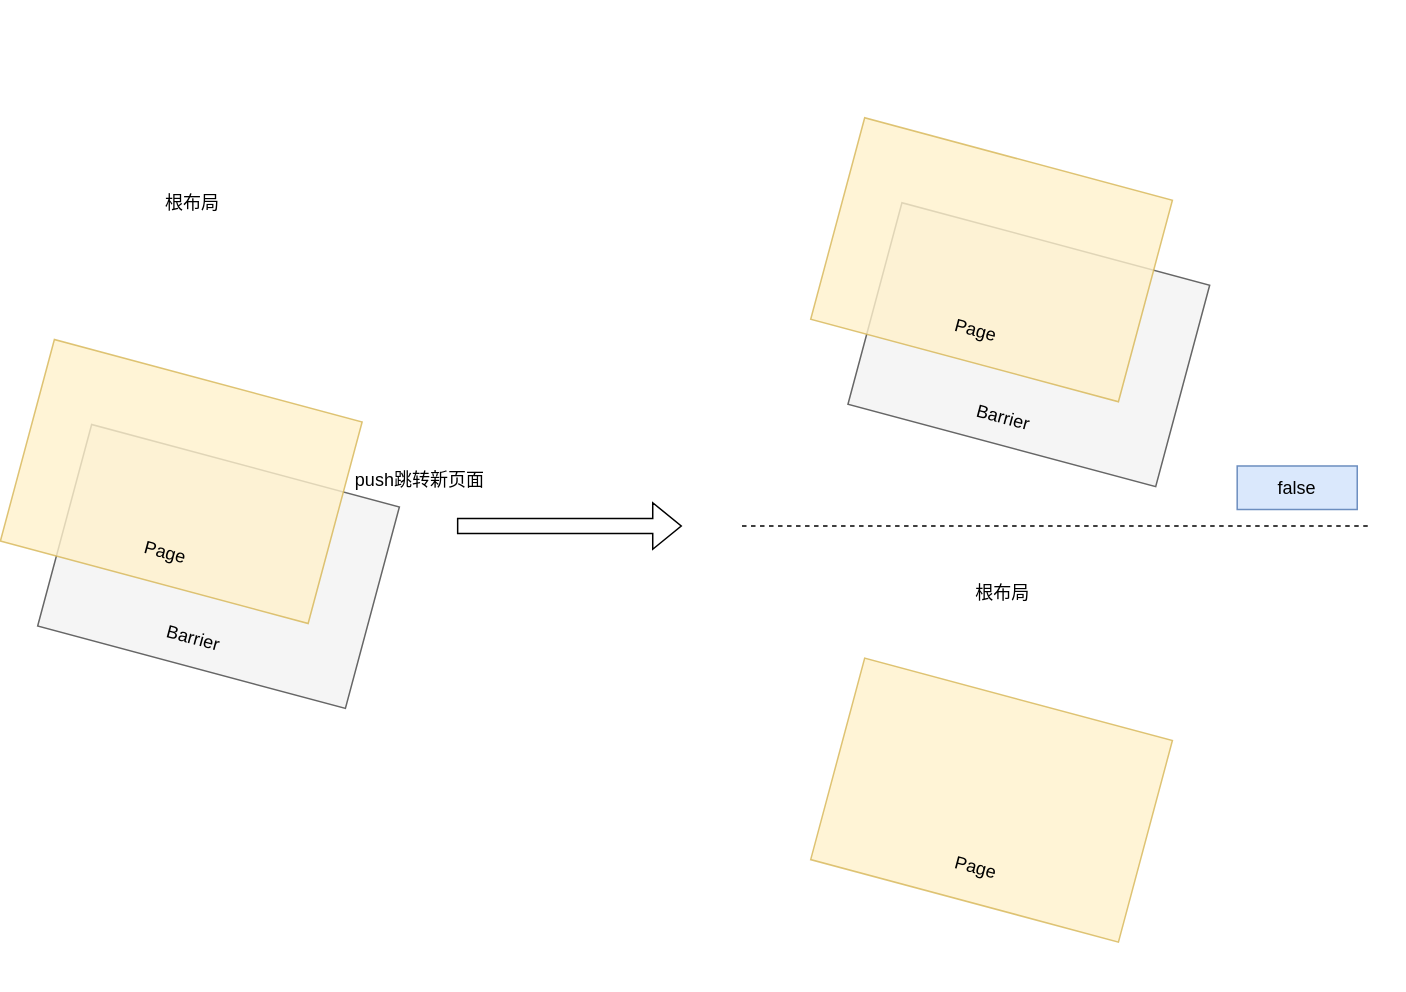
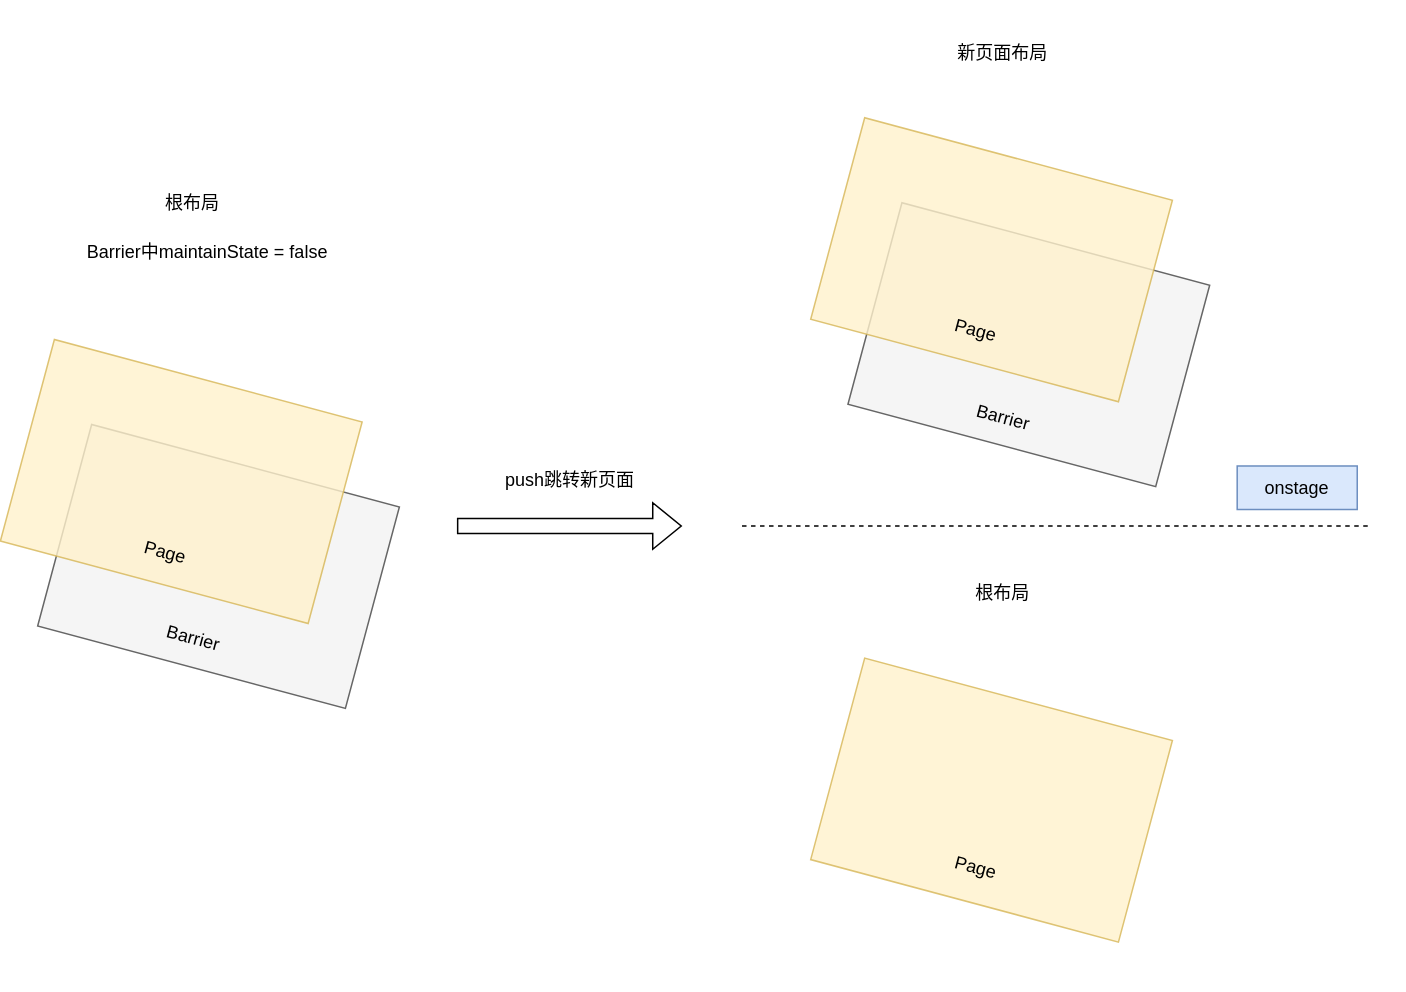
  <mxCell id="0" />
  <mxCell id="1" parent="0" />
  <mxCell id="2" value="" style="rounded=0;whiteSpace=wrap;html=1;direction=south;rotation=105;fillColor=#f5f5f5;strokeColor=#666666;fontColor=#333333;" vertex="1" parent="1"><mxGeometry x="71.622" y="270.801" width="139.013" height="212.323" as="geometry" /></mxCell>
  <mxCell id="3" value="Barrier" style="text;html=1;strokeColor=none;fillColor=none;align=center;verticalAlign=middle;whiteSpace=wrap;rounded=0;rotation=15;" vertex="1" parent="1"><mxGeometry x="71.62" y="410" width="105" height="30.75" as="geometry" /></mxCell>
  <mxCell id="4" value="" style="rounded=0;whiteSpace=wrap;html=1;direction=south;rotation=105;fillColor=#fff2cc;strokeColor=#d6b656;opacity=80;" vertex="1" parent="1"><mxGeometry x="46.798" y="214.181" width="139.013" height="212.323" as="geometry" /></mxCell>
  <mxCell id="5" value="Page" style="text;html=1;strokeColor=none;fillColor=none;align=center;verticalAlign=middle;whiteSpace=wrap;rounded=0;rotation=15;" vertex="1" parent="1"><mxGeometry x="60" y="350" width="92.42" height="35.39" as="geometry" /></mxCell>
  <mxCell id="6" value="根布局" style="text;html=1;strokeColor=none;fillColor=none;align=center;verticalAlign=middle;whiteSpace=wrap;rounded=0;" vertex="1" parent="1"><mxGeometry x="94.12" y="120" width="60" height="30" as="geometry" /></mxCell>
+ <mxCell id="7" value="Barrier中maintainState = false" style="text;html=1;strokeColor=none;fillColor=none;align=center;verticalAlign=middle;whiteSpace=wrap;rounded=0;" vertex="1" parent="1"><mxGeometry x="20" y="150" width="228" height="36" as="geometry" /></mxCell>
  <mxCell id="8" value="" style="shape=flexArrow;endArrow=classic;html=1;rounded=0;" edge="1" parent="1"><mxGeometry width="50" height="50" relative="1" as="geometry"><mxPoint x="300" y="350" as="sourcePoint" /><mxPoint x="450" y="350" as="targetPoint" /></mxGeometry></mxCell>
- <mxCell id="9" value="push跳转新页面" style="text;html=1;align=center;verticalAlign=middle;resizable=0;points=[];autosize=1;strokeColor=none;fillColor=none;" vertex="1" parent="1"><mxGeometry x="220" y="305.34" width="110" height="30" as="geometry" /></mxCell>
+ <mxCell id="9" value="push跳转新页面" style="text;html=1;align=center;verticalAlign=middle;resizable=0;points=[];autosize=1;strokeColor=none;fillColor=none;" vertex="1" parent="1"><mxGeometry x="320" y="305.34" width="110" height="30" as="geometry" /></mxCell>
  <mxCell id="10" value="" style="rounded=0;whiteSpace=wrap;html=1;direction=south;rotation=105;fillColor=#f5f5f5;strokeColor=#666666;fontColor=#333333;" vertex="1" parent="1"><mxGeometry x="611.622" y="123.021" width="139.013" height="212.323" as="geometry" /></mxCell>
  <mxCell id="11" value="Barrier" style="text;html=1;strokeColor=none;fillColor=none;align=center;verticalAlign=middle;whiteSpace=wrap;rounded=0;rotation=15;" vertex="1" parent="1"><mxGeometry x="611.62" y="262.22" width="105" height="30.75" as="geometry" /></mxCell>
  <mxCell id="12" value="" style="rounded=0;whiteSpace=wrap;html=1;direction=south;rotation=105;fillColor=#fff2cc;strokeColor=#d6b656;opacity=80;" vertex="1" parent="1"><mxGeometry x="586.798" y="66.401" width="139.013" height="212.323" as="geometry" /></mxCell>
  <mxCell id="13" value="Page" style="text;html=1;strokeColor=none;fillColor=none;align=center;verticalAlign=middle;whiteSpace=wrap;rounded=0;rotation=15;" vertex="1" parent="1"><mxGeometry x="600" y="202.22" width="92.42" height="35.39" as="geometry" /></mxCell>
+ <mxCell id="14" value="新页面布局" style="text;html=1;strokeColor=none;fillColor=none;align=center;verticalAlign=middle;whiteSpace=wrap;rounded=0;" vertex="1" parent="1"><mxGeometry x="631.18" y="20" width="65.88" height="30" as="geometry" /></mxCell>
  <mxCell id="15" value="" style="endArrow=none;dashed=1;html=1;rounded=0;" edge="1" parent="1"><mxGeometry width="50" height="50" relative="1" as="geometry"><mxPoint x="490" y="350" as="sourcePoint" /><mxPoint x="910" y="350" as="targetPoint" /></mxGeometry></mxCell>
  <mxCell id="16" value="" style="rounded=0;whiteSpace=wrap;html=1;direction=south;rotation=105;fillColor=#fff2cc;strokeColor=#d6b656;opacity=80;" vertex="1" parent="1"><mxGeometry x="586.798" y="426.501" width="139.013" height="212.323" as="geometry" /></mxCell>
  <mxCell id="17" value="Page" style="text;html=1;strokeColor=none;fillColor=none;align=center;verticalAlign=middle;whiteSpace=wrap;rounded=0;rotation=15;" vertex="1" parent="1"><mxGeometry x="600" y="560.5" width="92.42" height="35.39" as="geometry" /></mxCell>
  <mxCell id="18" value="根布局" style="text;html=1;strokeColor=none;fillColor=none;align=center;verticalAlign=middle;whiteSpace=wrap;rounded=0;" vertex="1" parent="1"><mxGeometry x="631.18" y="380" width="65.88" height="30" as="geometry" /></mxCell>
- <mxCell id="19" value="false" style="rounded=0;whiteSpace=wrap;html=1;fillColor=#dae8fc;strokeColor=#6c8ebf;" vertex="1" parent="1"><mxGeometry x="820" y="310" width="80" height="29" as="geometry" /></mxCell>
+ <mxCell id="19" value="onstage" style="rounded=0;whiteSpace=wrap;html=1;fillColor=#dae8fc;strokeColor=#6c8ebf;" vertex="1" parent="1"><mxGeometry x="820" y="310" width="80" height="29" as="geometry" /></mxCell>
